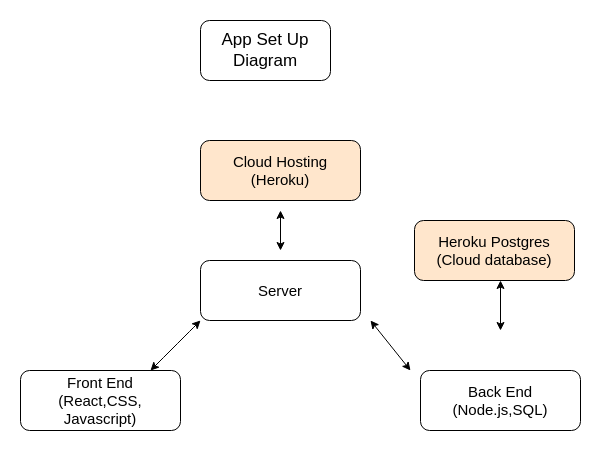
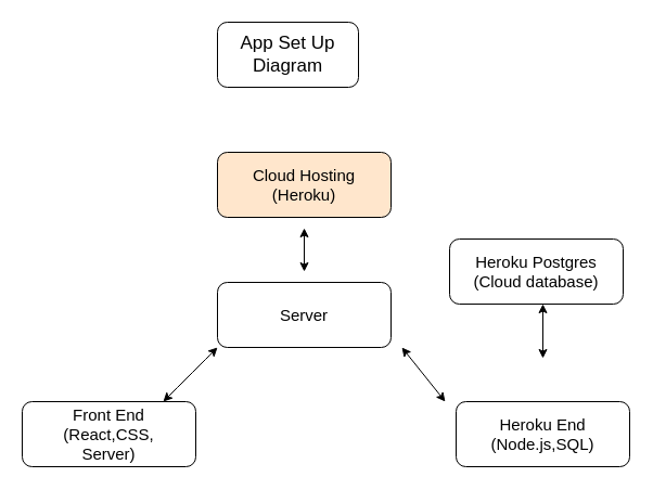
  <mxCell id="0" />
  <mxCell id="1" parent="0" />
  <mxCell id="2" value="App Set Up Diagram" style="rounded=1;whiteSpace=wrap;html=1;fontSize=17;" vertex="1" parent="1"><mxGeometry x="200" y="20" width="130" height="60" as="geometry" /></mxCell>
  <mxCell id="3" value="Cloud Hosting&lt;br&gt;(Heroku)" style="rounded=1;whiteSpace=wrap;html=1;fontSize=15;fillColor=#ffe6cc;" vertex="1" parent="1"><mxGeometry x="200" y="140" width="160" height="60" as="geometry" /></mxCell>
  <mxCell id="4" value="Server" style="rounded=1;whiteSpace=wrap;html=1;fontSize=15;" vertex="1" parent="1"><mxGeometry x="200" y="260" width="160" height="60" as="geometry" /></mxCell>
  <mxCell id="5" value="" style="endArrow=classic;startArrow=classic;html=1;fontSize=15;" edge="1" parent="1"><mxGeometry width="50" height="50" relative="1" as="geometry"><mxPoint x="280" y="250" as="sourcePoint" /><mxPoint x="280" y="210" as="targetPoint" /></mxGeometry></mxCell>
- <mxCell id="6" value="Heroku Postgres&lt;br&gt;(Cloud database)" style="rounded=1;whiteSpace=wrap;html=1;fontSize=15;fillColor=#ffe6cc;" vertex="1" parent="1"><mxGeometry x="414" y="220" width="160" height="60" as="geometry" /></mxCell>
- <mxCell id="7" value="Back End&lt;br&gt;(Node.js,SQL)" style="rounded=1;whiteSpace=wrap;html=1;fontSize=15;" vertex="1" parent="1"><mxGeometry x="420" y="370" width="160" height="60" as="geometry" /></mxCell>
+ <mxCell id="6" value="Heroku Postgres&lt;br&gt;(Cloud database)" style="rounded=1;whiteSpace=wrap;html=1;fontSize=15;" vertex="1" parent="1"><mxGeometry x="414" y="220" width="160" height="60" as="geometry" /></mxCell>
+ <mxCell id="7" value="Heroku End&lt;br&gt;(Node.js,SQL)" style="rounded=1;whiteSpace=wrap;html=1;fontSize=15;" vertex="1" parent="1"><mxGeometry x="420" y="370" width="160" height="60" as="geometry" /></mxCell>
  <mxCell id="8" value="" style="endArrow=classic;startArrow=classic;html=1;fontSize=15;" edge="1" parent="1"><mxGeometry width="50" height="50" relative="1" as="geometry"><mxPoint x="500" y="330" as="sourcePoint" /><mxPoint x="500" y="280" as="targetPoint" /></mxGeometry></mxCell>
- <mxCell id="9" value="Front End&lt;br&gt;(React,CSS,&lt;br&gt;Javascript)" style="rounded=1;whiteSpace=wrap;html=1;fontSize=15;" vertex="1" parent="1"><mxGeometry x="20" y="370" width="160" height="60" as="geometry" /></mxCell>
+ <mxCell id="9" value="Front End&lt;br&gt;(React,CSS,&lt;br&gt;Server)" style="rounded=1;whiteSpace=wrap;html=1;fontSize=15;" vertex="1" parent="1"><mxGeometry x="20" y="370" width="160" height="60" as="geometry" /></mxCell>
  <mxCell id="10" value="" style="endArrow=classic;startArrow=classic;html=1;fontSize=15;" edge="1" parent="1"><mxGeometry width="50" height="50" relative="1" as="geometry"><mxPoint x="370" y="320" as="sourcePoint" /><mxPoint x="410" y="370" as="targetPoint" /><Array as="points"><mxPoint x="370" y="320" /></Array></mxGeometry></mxCell>
  <mxCell id="11" value="" style="endArrow=classic;startArrow=classic;html=1;fontSize=15;" edge="1" parent="1"><mxGeometry width="50" height="50" relative="1" as="geometry"><mxPoint x="150" y="370" as="sourcePoint" /><mxPoint x="200" y="320" as="targetPoint" /><Array as="points"><mxPoint x="170" y="350" /><mxPoint x="190" y="330" /></Array></mxGeometry></mxCell>
